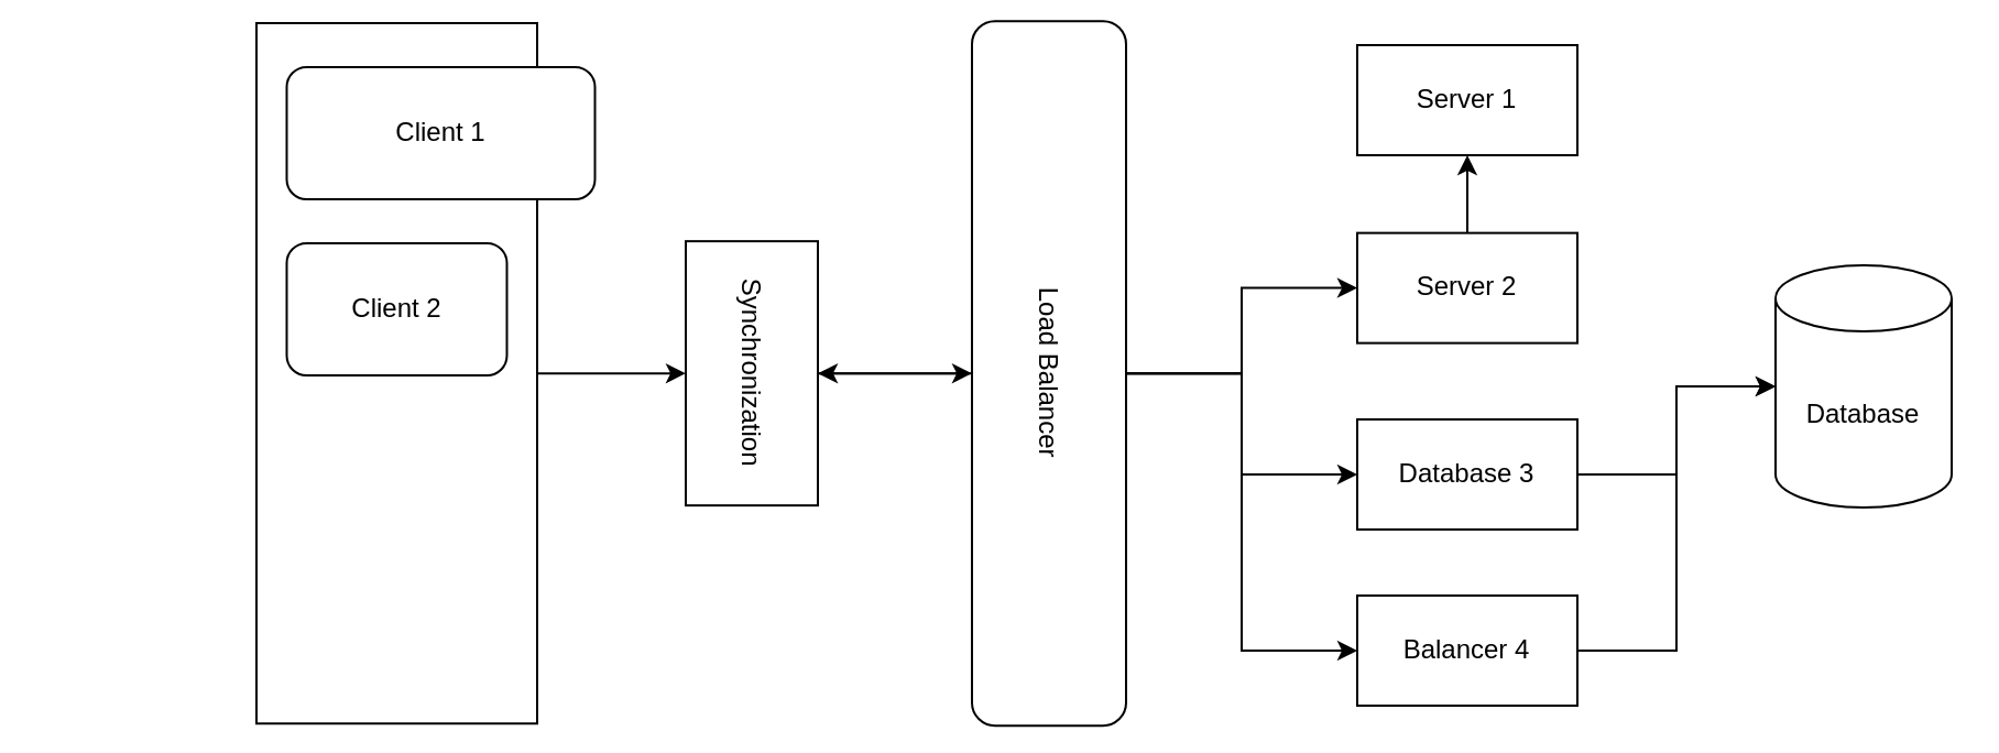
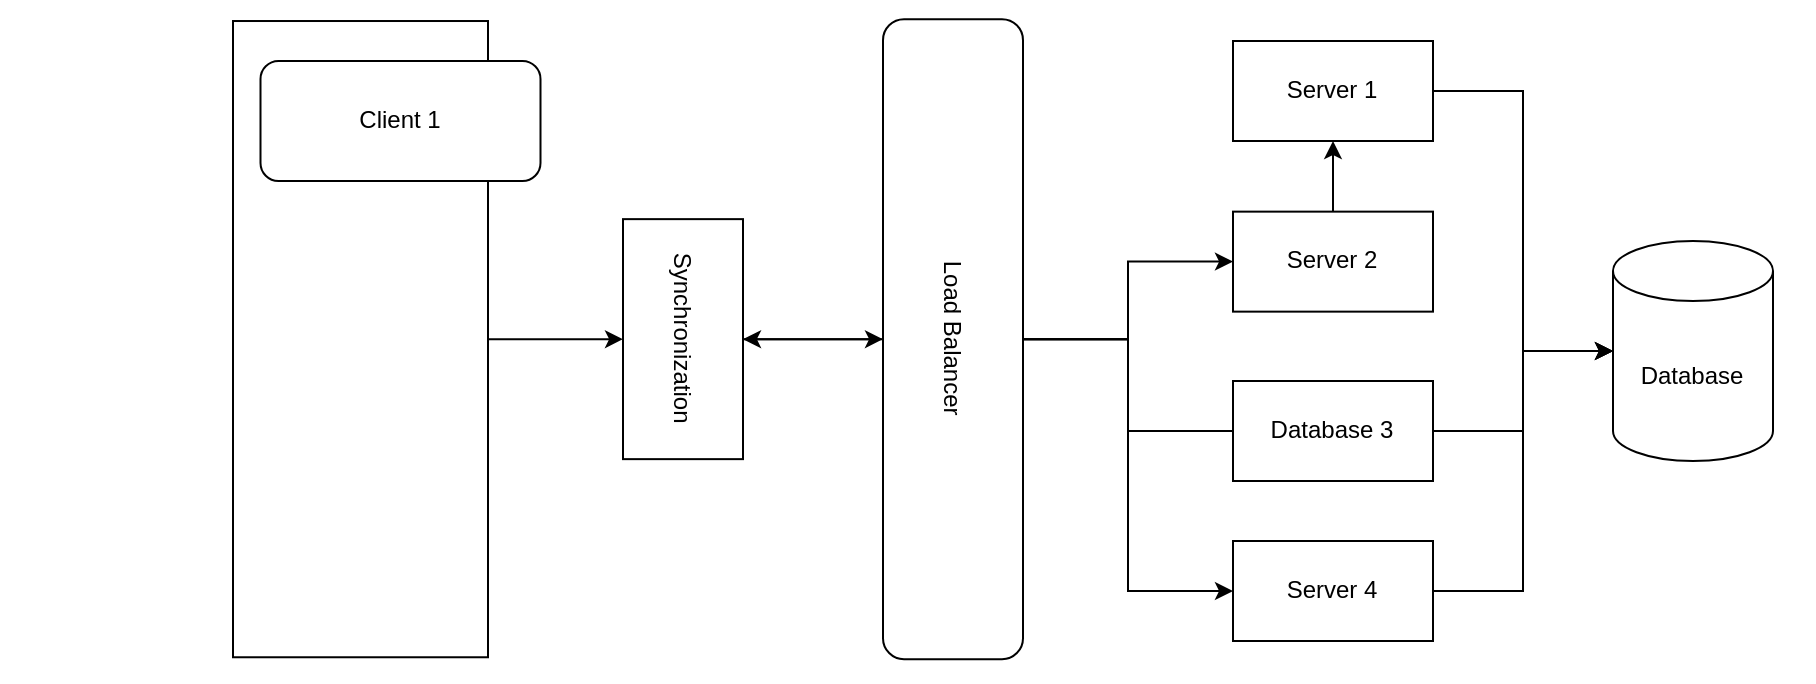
  <mxCell id="0" />
  <mxCell id="1" parent="0" />
  <mxCell id="2" style="edgeStyle=orthogonalEdgeStyle;rounded=0;orthogonalLoop=1;jettySize=auto;html=1;entryX=0.5;entryY=1;entryDx=0;entryDy=0;" edge="1" parent="1" source="3" target="21"><mxGeometry relative="1" as="geometry" /></mxCell>
  <mxCell id="3" value="" style="rounded=0;whiteSpace=wrap;html=1;rotation=90;" vertex="1" parent="1"><mxGeometry x="20.69" y="105.32" width="318.12" height="127.5" as="geometry" /></mxCell>
  <mxCell id="4" value="Client 1" style="rounded=1;whiteSpace=wrap;html=1;" vertex="1" parent="1"><mxGeometry x="129.75" y="30" width="140" height="60" as="geometry" /></mxCell>
- <mxCell id="5" value="Client 2" style="rounded=1;whiteSpace=wrap;html=1;" vertex="1" parent="1"><mxGeometry x="129.75" y="110" width="100" height="60" as="geometry" /></mxCell>
  <mxCell id="6" style="edgeStyle=orthogonalEdgeStyle;rounded=0;orthogonalLoop=1;jettySize=auto;html=1;" edge="1" parent="1" source="10" target="14"><mxGeometry relative="1" as="geometry" /></mxCell>
- <mxCell id="7" style="edgeStyle=orthogonalEdgeStyle;rounded=0;orthogonalLoop=1;jettySize=auto;html=1;" edge="1" parent="1" source="10" target="16"><mxGeometry relative="1" as="geometry" /></mxCell>
+ <mxCell id="7" style="edgeStyle=orthogonalEdgeStyle;rounded=0;orthogonalLoop=1;jettySize=auto;html=1;endArrow=none;" edge="1" parent="1" source="10" target="16"><mxGeometry relative="1" as="geometry" /></mxCell>
  <mxCell id="8" style="edgeStyle=orthogonalEdgeStyle;rounded=0;orthogonalLoop=1;jettySize=auto;html=1;" edge="1" parent="1" source="10" target="18"><mxGeometry relative="1" as="geometry" /></mxCell>
  <mxCell id="9" style="edgeStyle=orthogonalEdgeStyle;rounded=0;orthogonalLoop=1;jettySize=auto;html=1;" edge="1" parent="1" source="10" target="21"><mxGeometry relative="1" as="geometry" /></mxCell>
  <mxCell id="10" value="Load Balancer" style="rounded=1;whiteSpace=wrap;html=1;rotation=90;" vertex="1" parent="1"><mxGeometry x="316" y="134.07" width="320" height="70" as="geometry" /></mxCell>
+ <mxCell id="11" style="edgeStyle=orthogonalEdgeStyle;rounded=0;orthogonalLoop=1;jettySize=auto;html=1;entryX=0;entryY=0.5;entryDx=0;entryDy=0;entryPerimeter=0;" edge="1" parent="1" source="12" target="19"><mxGeometry relative="1" as="geometry" /></mxCell>
  <mxCell id="12" value="Server 1" style="rounded=0;whiteSpace=wrap;html=1;" vertex="1" parent="1"><mxGeometry x="616" y="20" width="100" height="50" as="geometry" /></mxCell>
  <mxCell id="13" style="edgeStyle=orthogonalEdgeStyle;rounded=0;orthogonalLoop=1;jettySize=auto;html=1;" edge="1" parent="1" source="14" target="12"><mxGeometry relative="1" as="geometry" /></mxCell>
  <mxCell id="14" value="Server 2" style="rounded=0;whiteSpace=wrap;html=1;" vertex="1" parent="1"><mxGeometry x="616" y="105.32" width="100" height="50" as="geometry" /></mxCell>
  <mxCell id="15" style="edgeStyle=orthogonalEdgeStyle;rounded=0;orthogonalLoop=1;jettySize=auto;html=1;" edge="1" parent="1" source="16" target="19"><mxGeometry relative="1" as="geometry" /></mxCell>
  <mxCell id="16" value="Database 3" style="rounded=0;whiteSpace=wrap;html=1;" vertex="1" parent="1"><mxGeometry x="616" y="190" width="100" height="50" as="geometry" /></mxCell>
  <mxCell id="17" style="edgeStyle=orthogonalEdgeStyle;rounded=0;orthogonalLoop=1;jettySize=auto;html=1;entryX=0;entryY=0.5;entryDx=0;entryDy=0;entryPerimeter=0;" edge="1" parent="1" source="18" target="19"><mxGeometry relative="1" as="geometry" /></mxCell>
- <mxCell id="18" value="Balancer 4" style="rounded=0;whiteSpace=wrap;html=1;" vertex="1" parent="1"><mxGeometry x="616" y="270" width="100" height="50" as="geometry" /></mxCell>
+ <mxCell id="18" value="Server 4" style="rounded=0;whiteSpace=wrap;html=1;" vertex="1" parent="1"><mxGeometry x="616" y="270" width="100" height="50" as="geometry" /></mxCell>
  <mxCell id="19" value="Database" style="shape=cylinder3;whiteSpace=wrap;html=1;boundedLbl=1;backgroundOutline=1;size=15;" vertex="1" parent="1"><mxGeometry x="806" y="120" width="80" height="110" as="geometry" /></mxCell>
  <mxCell id="20" style="edgeStyle=orthogonalEdgeStyle;rounded=0;orthogonalLoop=1;jettySize=auto;html=1;" edge="1" parent="1" source="21" target="10"><mxGeometry relative="1" as="geometry" /></mxCell>
  <mxCell id="21" value="Synchronization" style="rounded=0;whiteSpace=wrap;html=1;rotation=90;" vertex="1" parent="1"><mxGeometry x="281" y="139.07" width="120" height="60" as="geometry" /></mxCell>
